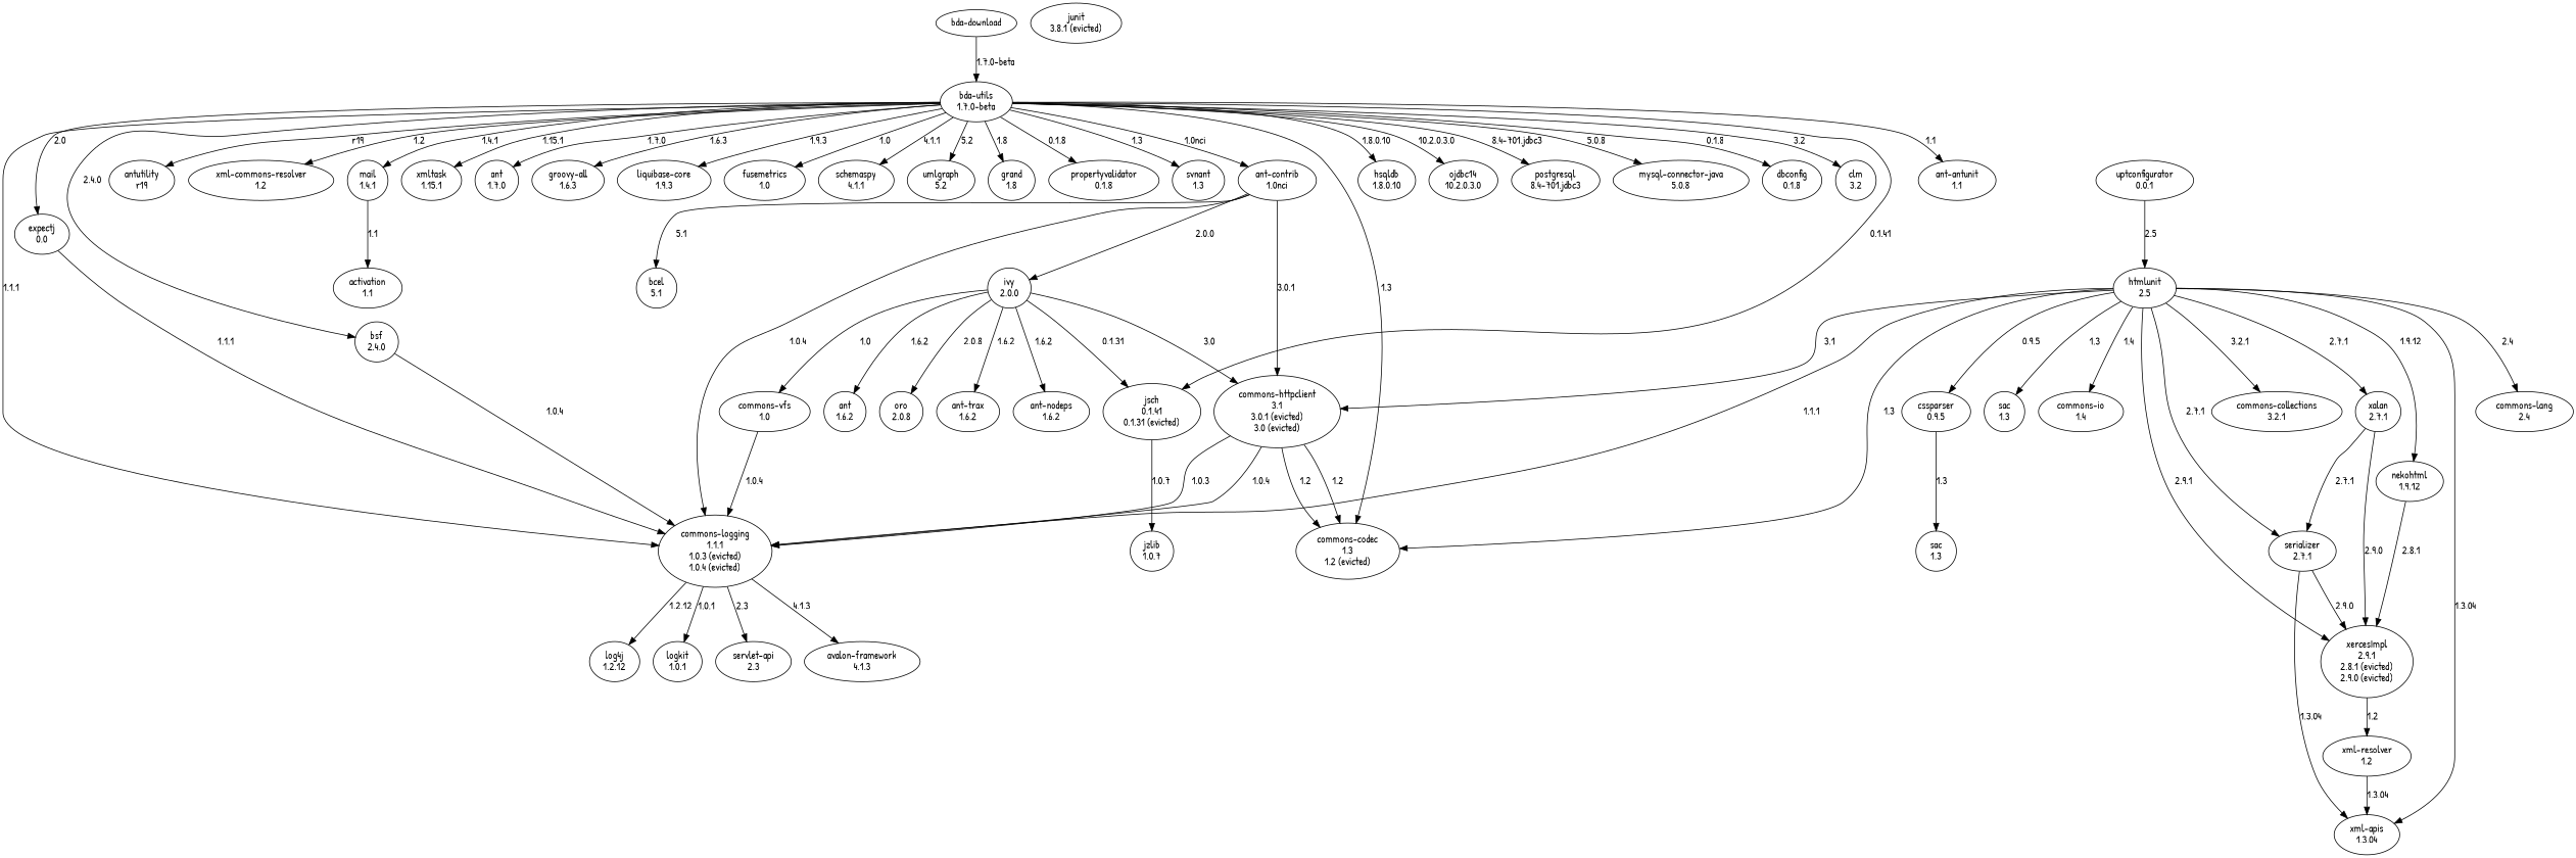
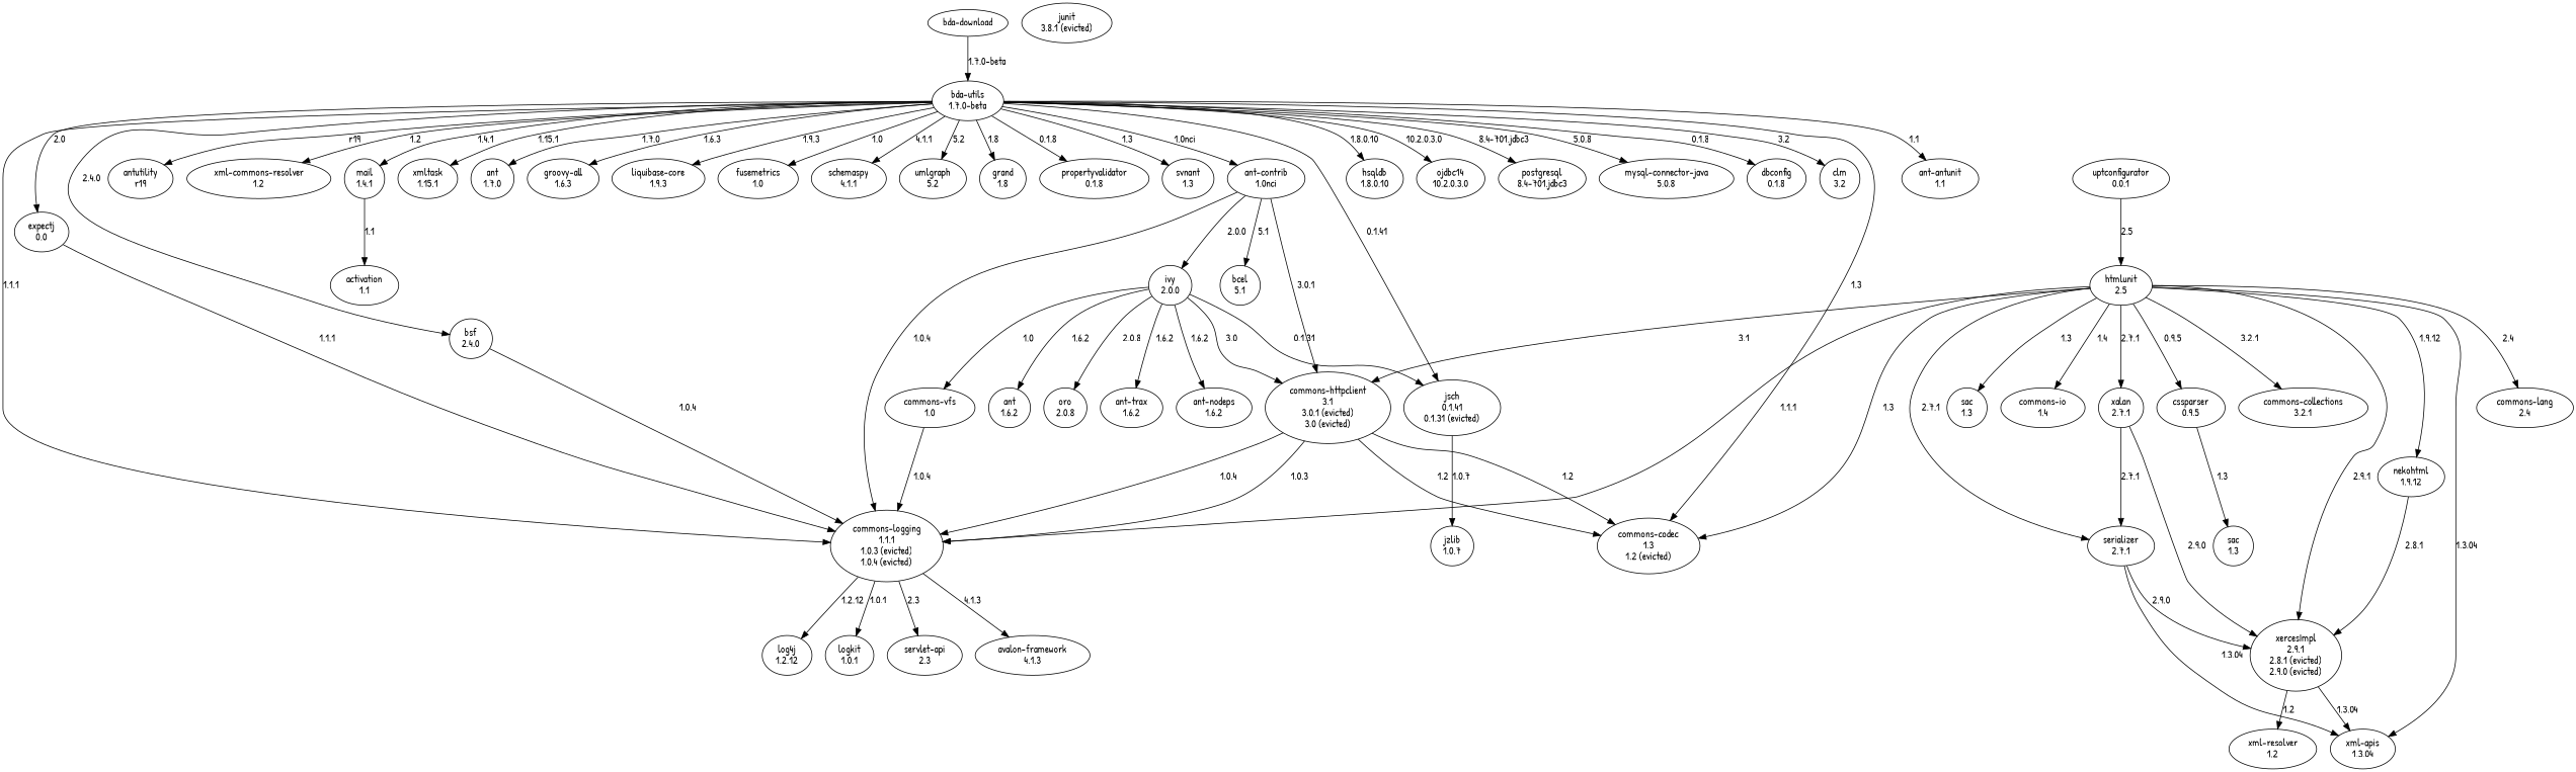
  digraph {
    fontname="Patrick Hand"
    node [fontname="Patrick Hand"]
    edge [fontname="Patrick Hand"]
    n1 [label="bda-download"]
    n2 [label="bda-utils\n1.7.0-beta"]
    n3 [label="expectj\n0.0"]
    n4 [label="commons-logging\n1.1.1\n1.0.3 (evicted)\n1.0.4 (evicted)"]
    n5 [label="commons-codec\n1.3\n1.2 (evicted)"]
    n6 [label="antutility\nr19"]
    n7 [label="xml-commons-resolver\n1.2"]
    n8 [label="bsf\n2.4.0"]
    n9 [label="xmltask\n1.15.1"]
    n10 [label="ant\n1.7.0"]
    n11 [label="groovy-all\n1.6.3"]
    n12 [label="liquibase-core\n1.9.3"]
    n13 [label="fusemetrics\n1.0"]
    n14 [label="schemaspy\n4.1.1"]
    n15 [label="umlgraph\n5.2"]
    n16 [label="grand\n1.8"]
    n17 [label="propertyvalidator\n0.1.8"]
    n18 [label="svnant\n1.3"]
    n19 [label="jsch\n0.1.41\n0.1.31 (evicted)"]
    n20 [label="mail\n1.4.1"]
    n21 [label="hsqldb\n1.8.0.10"]
    n22 [label="ojdbc14\n10.2.0.3.0"]
    n23 [label="postgresql\n8.4-701.jdbc3"]
    n24 [label="mysql-connector-java\n5.0.8"]
    n25 [label="dbconfig\n0.1.8"]
    n26 [label="clm\n3.2"]
    n27 [label="ant-contrib\n1.0nci"]
    n28 [label="ant-antunit\n1.1"]
    n29 [label="uptconfigurator\n0.0.1"]
    n30 [label="htmlunit\n2.5"]
    n31 [label="servlet-api\n2.3"]
    n32 [label="avalon-framework\n4.1.3"]
    n33 [label="log4j\n1.2.12"]
    n34 [label="logkit\n1.0.1"]
    n35 [label="jzlib\n1.0.7"]
    n36 [label="activation\n1.1"]
    n37 [label="commons-httpclient\n3.1\n3.0.1 (evicted)\n3.0 (evicted)"]
    n38 [label="ivy\n2.0.0"]
    n39 [label="bcel\n5.1"]
    n40 [label="xercesImpl\n2.9.1\n2.8.1 (evicted)\n2.9.0 (evicted)"]
    n41 [label="sac\n1.3"]
    n42 [label="commons-io\n1.4"]
    n43 [label="cssparser\n0.9.5"]
    n44 [label="nekohtml\n1.9.12"]
    n45 [label="commons-collections\n3.2.1"]
    n46 [label="xalan\n2.7.1"]
    n47 [label="serializer\n2.7.1"]
    n48 [label="xml-apis\n1.3.04"]
    n49 [label="commons-lang\n2.4"]
    n50 [label="xml-resolver\n1.2"]
    n51 [label="sac\n1.3"]
    n52 [label="commons-vfs\n1.0"]
    n53 [label="oro\n2.0.8"]
    n54 [label="ant-trax\n1.6.2"]
    n55 [label="ant-nodeps\n1.6.2"]
    n56 [label="ant\n1.6.2"]
    n57 [label="junit\n3.8.1 (evicted)"]
    n1 -> n2 [label="1.7.0-beta"]
    n2 -> n3 [label=2.0]
    n2 -> n4 [label="1.1.1"]
    n2 -> n5 [label=1.3]
    n2 -> n6 [label=r19]
    n2 -> n7 [label=1.2]
    n2 -> n8 [label="2.4.0"]
    n2 -> n9 [label="1.15.1"]
    n2 -> n10 [label="1.7.0"]
    n2 -> n11 [label="1.6.3"]
    n2 -> n12 [label="1.9.3"]
    n2 -> n13 [label=1.0]
    n2 -> n14 [label="4.1.1"]
    n2 -> n15 [label=5.2]
    n2 -> n16 [label=1.8]
    n2 -> n17 [label="0.1.8"]
    n2 -> n18 [label=1.3]
    n2 -> n19 [label="0.1.41"]
    n2 -> n20 [label="1.4.1"]
    n2 -> n21 [label="1.8.0.10"]
    n2 -> n22 [label="10.2.0.3.0"]
    n2 -> n23 [label="8.4-701.jdbc3"]
    n2 -> n24 [label="5.0.8"]
    n2 -> n25 [label="0.1.8"]
    n2 -> n26 [label=3.2]
    n2 -> n27 [label="1.0nci"]
    n2 -> n28 [label=1.1]
    n3 -> n4 [label="1.1.1"]
    n4 -> n31 [label=2.3]
    n4 -> n32 [label="4.1.3"]
    n4 -> n33 [label="1.2.12"]
    n4 -> n34 [label="1.0.1"]
    n8 -> n4 [label="1.0.4"]
    n19 -> n35 [label="1.0.7"]
    n20 -> n36 [label=1.1]
    n27 -> n4 [label="1.0.4"]
    n27 -> n37 [label="3.0.1"]
    n27 -> n38 [label="2.0.0"]
    n27 -> n39 [label=5.1]
    n29 -> n30 [label=2.5]
    n30 -> n4 [label="1.1.1"]
    n30 -> n5 [label=1.3]
    n30 -> n37 [label=3.1]
    n30 -> n40 [label="2.9.1"]
    n30 -> n41 [label=1.3]
    n30 -> n42 [label=1.4]
    n30 -> n43 [label="0.9.5"]
    n30 -> n44 [label="1.9.12"]
    n30 -> n45 [label="3.2.1"]
    n30 -> n46 [label="2.7.1"]
    n30 -> n47 [label="2.7.1"]
    n30 -> n48 [label="1.3.04"]
    n30 -> n49 [label=2.4]
    n37 -> n4 [label="1.0.4"]
    n37 -> n4 [label="1.0.3"]
    n37 -> n5 [label=1.2]
    n37 -> n5 [label=1.2]
    n38 -> n19 [label="0.1.31"]
    n38 -> n37 [label=3.0]
    n38 -> n52 [label=1.0]
    n38 -> n53 [label="2.0.8"]
    n38 -> n54 [label="1.6.2"]
    n38 -> n55 [label="1.6.2"]
    n38 -> n56 [label="1.6.2"]
-   n50 -> n48 [label="1.3.04"]
+   n40 -> n48 [label="1.3.04"]
    n40 -> n50 [label=1.2]
    n43 -> n51 [label=1.3]
    n44 -> n40 [label="2.8.1"]
    n46 -> n40 [label="2.9.0"]
    n46 -> n47 [label="2.7.1"]
    n47 -> n40 [label="2.9.0"]
    n47 -> n48 [label="1.3.04"]
    n52 -> n4 [label="1.0.4"]
  }
